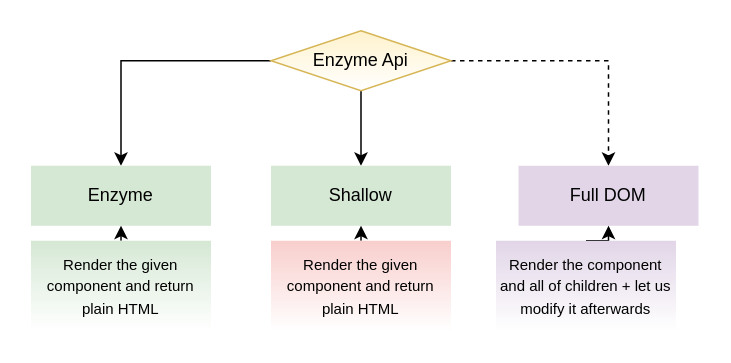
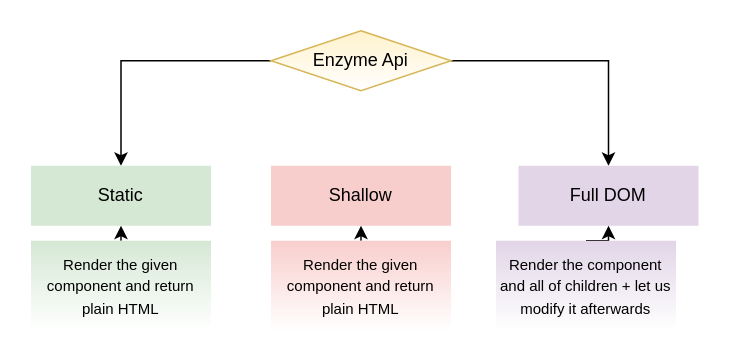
  <mxCell id="0" />
  <mxCell id="1" parent="0" />
- <mxCell id="2" value="" style="edgeStyle=orthogonalEdgeStyle;rounded=0;orthogonalLoop=1;jettySize=auto;html=1;" edge="1" parent="1" source="5" target="7"><mxGeometry relative="1" as="geometry" /></mxCell>
- <mxCell id="3" style="edgeStyle=orthogonalEdgeStyle;rounded=0;orthogonalLoop=1;jettySize=auto;html=1;dashed=1;" edge="1" parent="1" source="5" target="8"><mxGeometry relative="1" as="geometry" /></mxCell>
+ <mxCell id="3" style="edgeStyle=orthogonalEdgeStyle;rounded=0;orthogonalLoop=1;jettySize=auto;html=1;" edge="1" parent="1" source="5" target="8"><mxGeometry relative="1" as="geometry" /></mxCell>
  <mxCell id="4" style="edgeStyle=orthogonalEdgeStyle;rounded=0;orthogonalLoop=1;jettySize=auto;html=1;" edge="1" parent="1" source="5" target="6"><mxGeometry relative="1" as="geometry" /></mxCell>
  <mxCell id="5" value="Enzyme Api" style="rhombus;whiteSpace=wrap;html=1;fillColor=#fff2cc;strokeColor=#d6b656;gradientColor=#ffffff;" vertex="1" parent="1"><mxGeometry x="180" width="120" height="40" as="geometry" y="20" /></mxCell>
- <mxCell id="6" value="Enzyme" style="rounded=0;whiteSpace=wrap;html=1;fillColor=#d5e8d4;strokeColor=none;" vertex="1" parent="1"><mxGeometry x="20" y="110" width="120" height="40" as="geometry" /></mxCell>
- <mxCell id="7" value="Shallow" style="rounded=0;whiteSpace=wrap;html=1;fillColor=#d5e8d4;strokeColor=none;" vertex="1" parent="1"><mxGeometry x="180" y="110" width="120" height="40" as="geometry" /></mxCell>
+ <mxCell id="6" value="Static" style="rounded=0;whiteSpace=wrap;html=1;fillColor=#d5e8d4;strokeColor=none;" vertex="1" parent="1"><mxGeometry x="20" y="110" width="120" height="40" as="geometry" /></mxCell>
+ <mxCell id="7" value="Shallow" style="rounded=0;whiteSpace=wrap;html=1;fillColor=#f8cecc;strokeColor=none;" vertex="1" parent="1"><mxGeometry x="180" y="110" width="120" height="40" as="geometry" /></mxCell>
  <mxCell id="8" value="Full DOM" style="rounded=0;whiteSpace=wrap;html=1;fillColor=#e1d5e7;strokeColor=none;" vertex="1" parent="1"><mxGeometry x="345" y="110" width="120" height="40" as="geometry" /></mxCell>
  <mxCell id="9" style="edgeStyle=orthogonalEdgeStyle;rounded=0;orthogonalLoop=1;jettySize=auto;html=1;exitX=0.5;exitY=0;exitDx=0;exitDy=0;entryX=0.5;entryY=1;entryDx=0;entryDy=0;" edge="1" parent="1" source="10" target="6"><mxGeometry relative="1" as="geometry" /></mxCell>
  <mxCell id="10" value="&lt;font style=&quot;font-size: 10px&quot;&gt;Render the given component and return plain HTML&lt;/font&gt;" style="text;html=1;fillColor=#d5e8d4;align=center;verticalAlign=middle;whiteSpace=wrap;rounded=0;gradientColor=#ffffff;" vertex="1" parent="1"><mxGeometry x="20" y="160" width="120" height="60" as="geometry" /></mxCell>
  <mxCell id="11" style="edgeStyle=orthogonalEdgeStyle;rounded=0;orthogonalLoop=1;jettySize=auto;html=1;exitX=0.5;exitY=0;exitDx=0;exitDy=0;entryX=0.5;entryY=1;entryDx=0;entryDy=0;" edge="1" parent="1" source="12" target="7"><mxGeometry relative="1" as="geometry" /></mxCell>
  <mxCell id="12" value="&lt;font style=&quot;font-size: 10px&quot;&gt;Render the given component and return plain HTML&lt;/font&gt;" style="text;html=1;fillColor=#f8cecc;align=center;verticalAlign=middle;whiteSpace=wrap;rounded=0;gradientColor=#ffffff;" vertex="1" parent="1"><mxGeometry x="180" y="160" width="120" height="60" as="geometry" /></mxCell>
  <mxCell id="13" style="edgeStyle=orthogonalEdgeStyle;rounded=0;orthogonalLoop=1;jettySize=auto;html=1;exitX=0.5;exitY=0;exitDx=0;exitDy=0;entryX=0.5;entryY=1;entryDx=0;entryDy=0;" edge="1" parent="1" source="14" target="8"><mxGeometry relative="1" as="geometry" /></mxCell>
  <mxCell id="14" value="&lt;font style=&quot;font-size: 10px&quot;&gt;Render the component and all of children + let us modify it afterwards&lt;/font&gt;" style="text;html=1;fillColor=#e1d5e7;align=center;verticalAlign=middle;whiteSpace=wrap;rounded=0;gradientColor=#ffffff;" vertex="1" parent="1"><mxGeometry x="330" y="160" width="120" height="60" as="geometry" /></mxCell>
